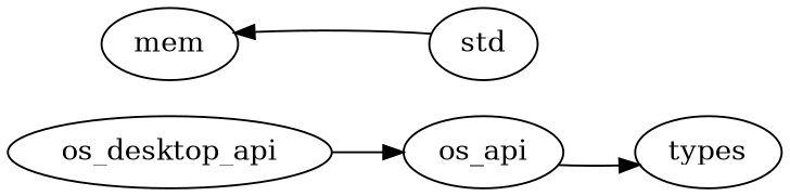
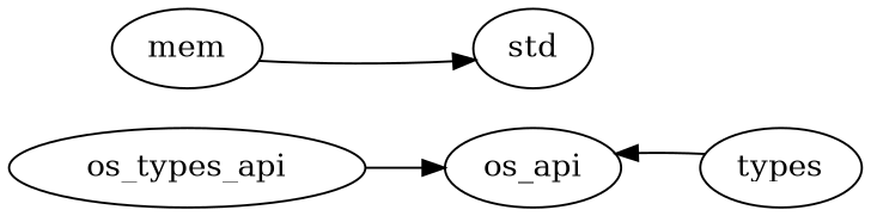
  digraph {
    rankdir=LR
    os_api
    types
    mem
    std
-   os_desktop_api
-   os_api -> types
-   std -> mem
+   os_desktop_api [label=os_types_api]
+   types -> os_api
+   mem -> std
    os_desktop_api -> os_api
  }
